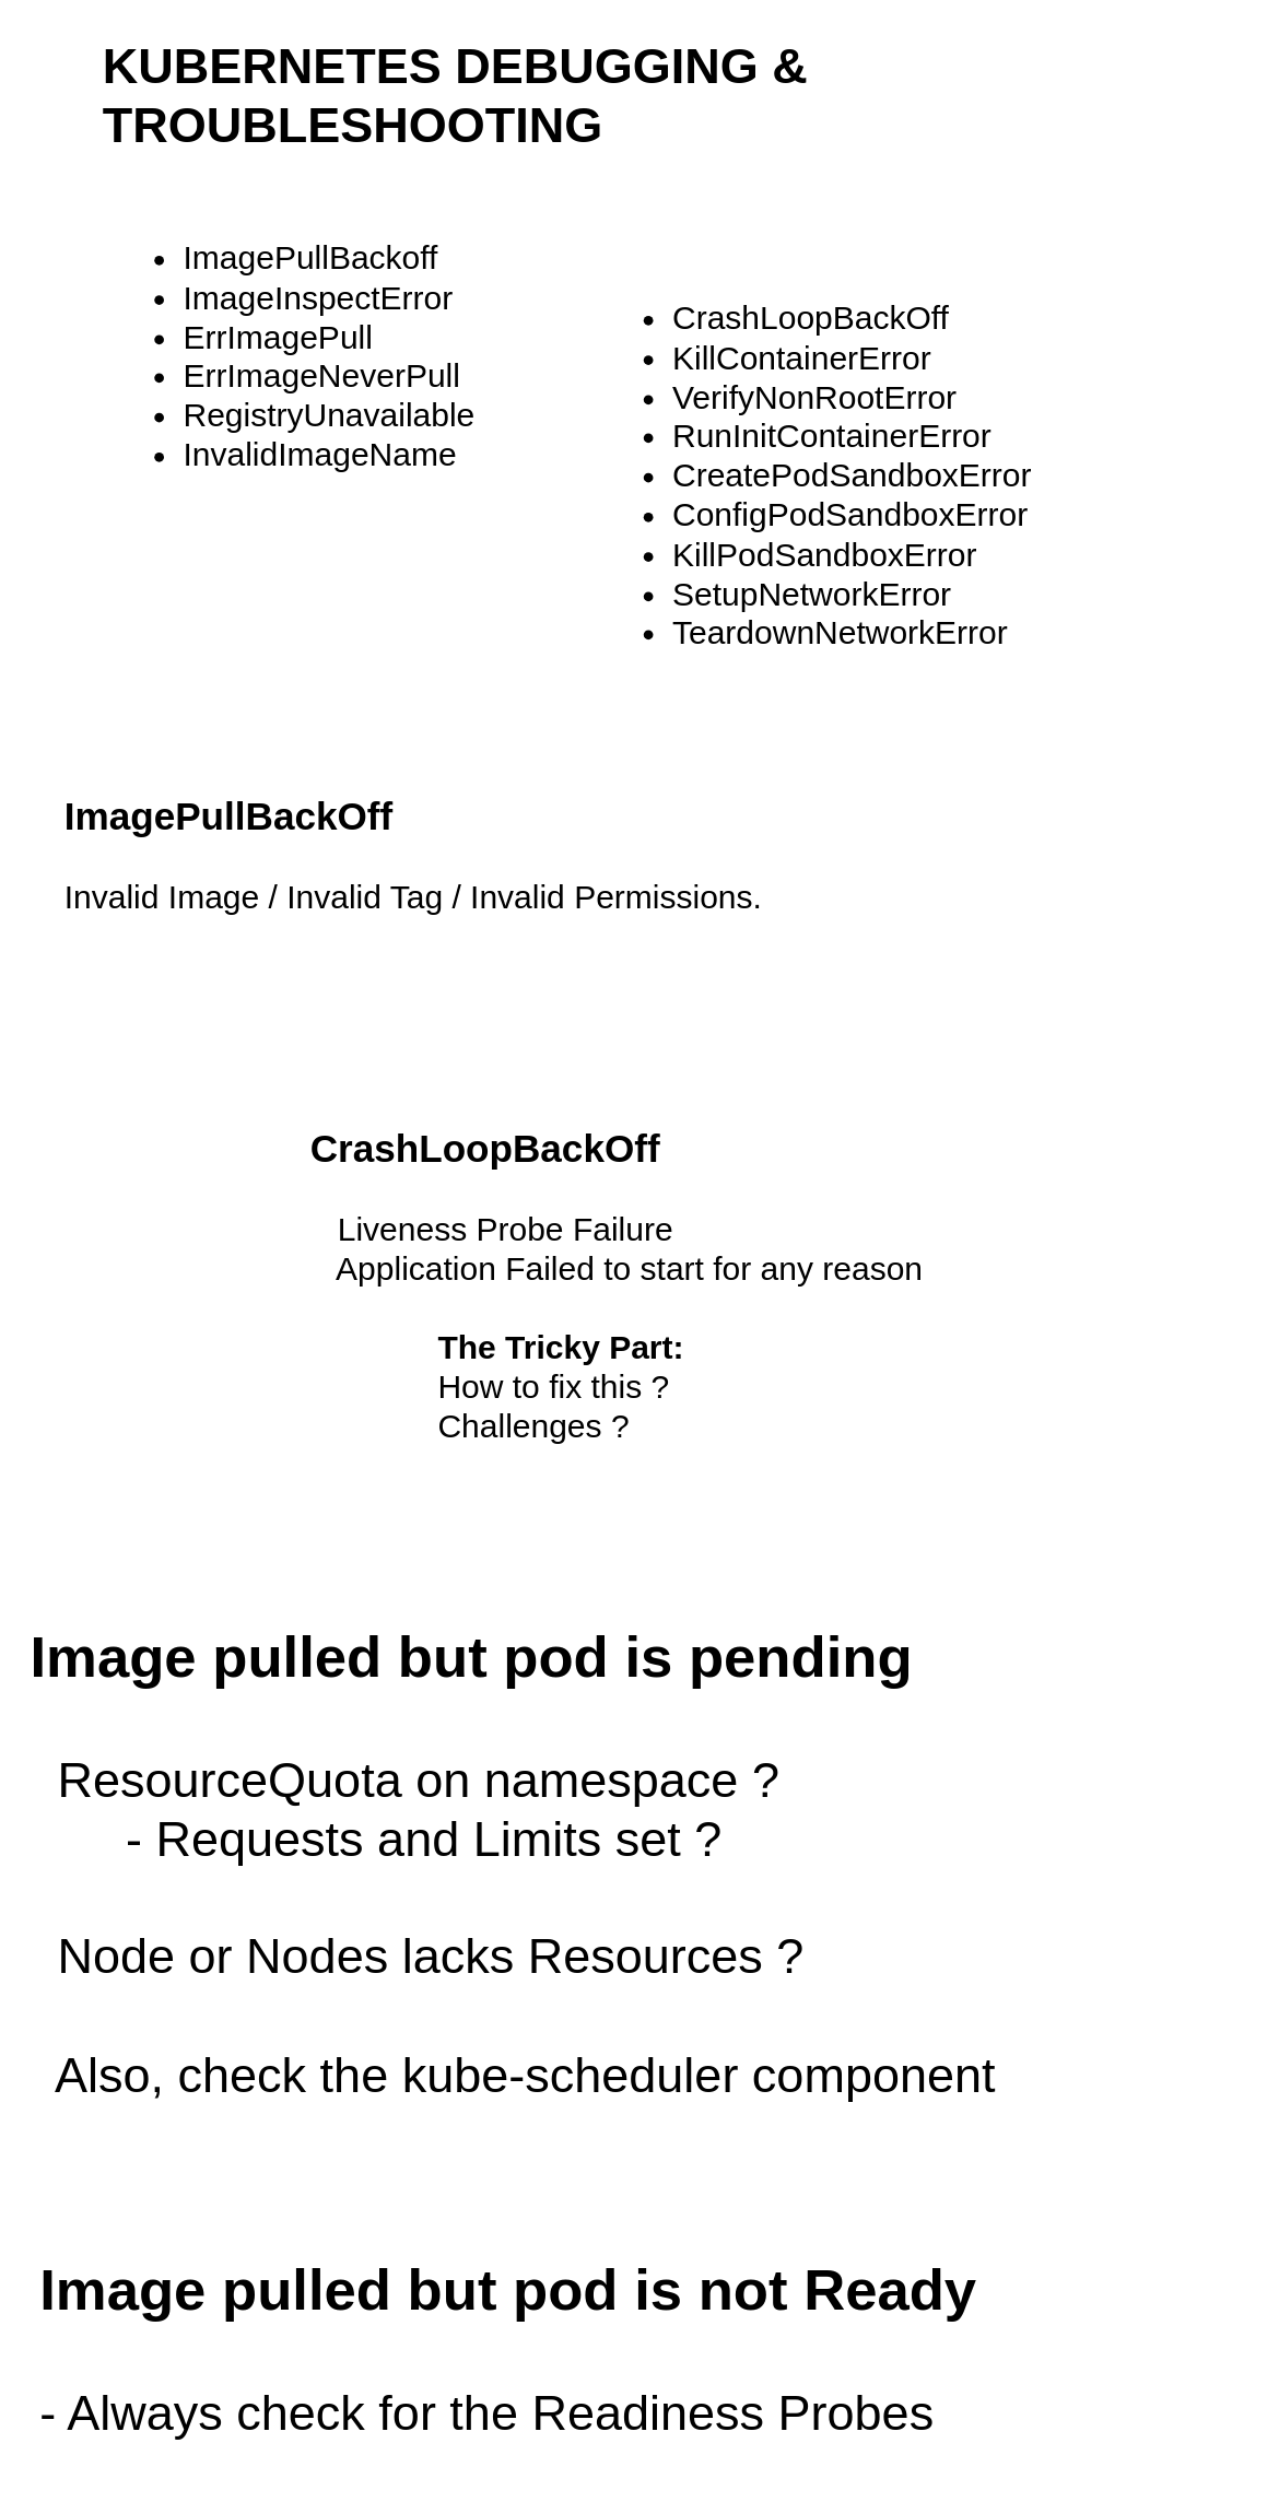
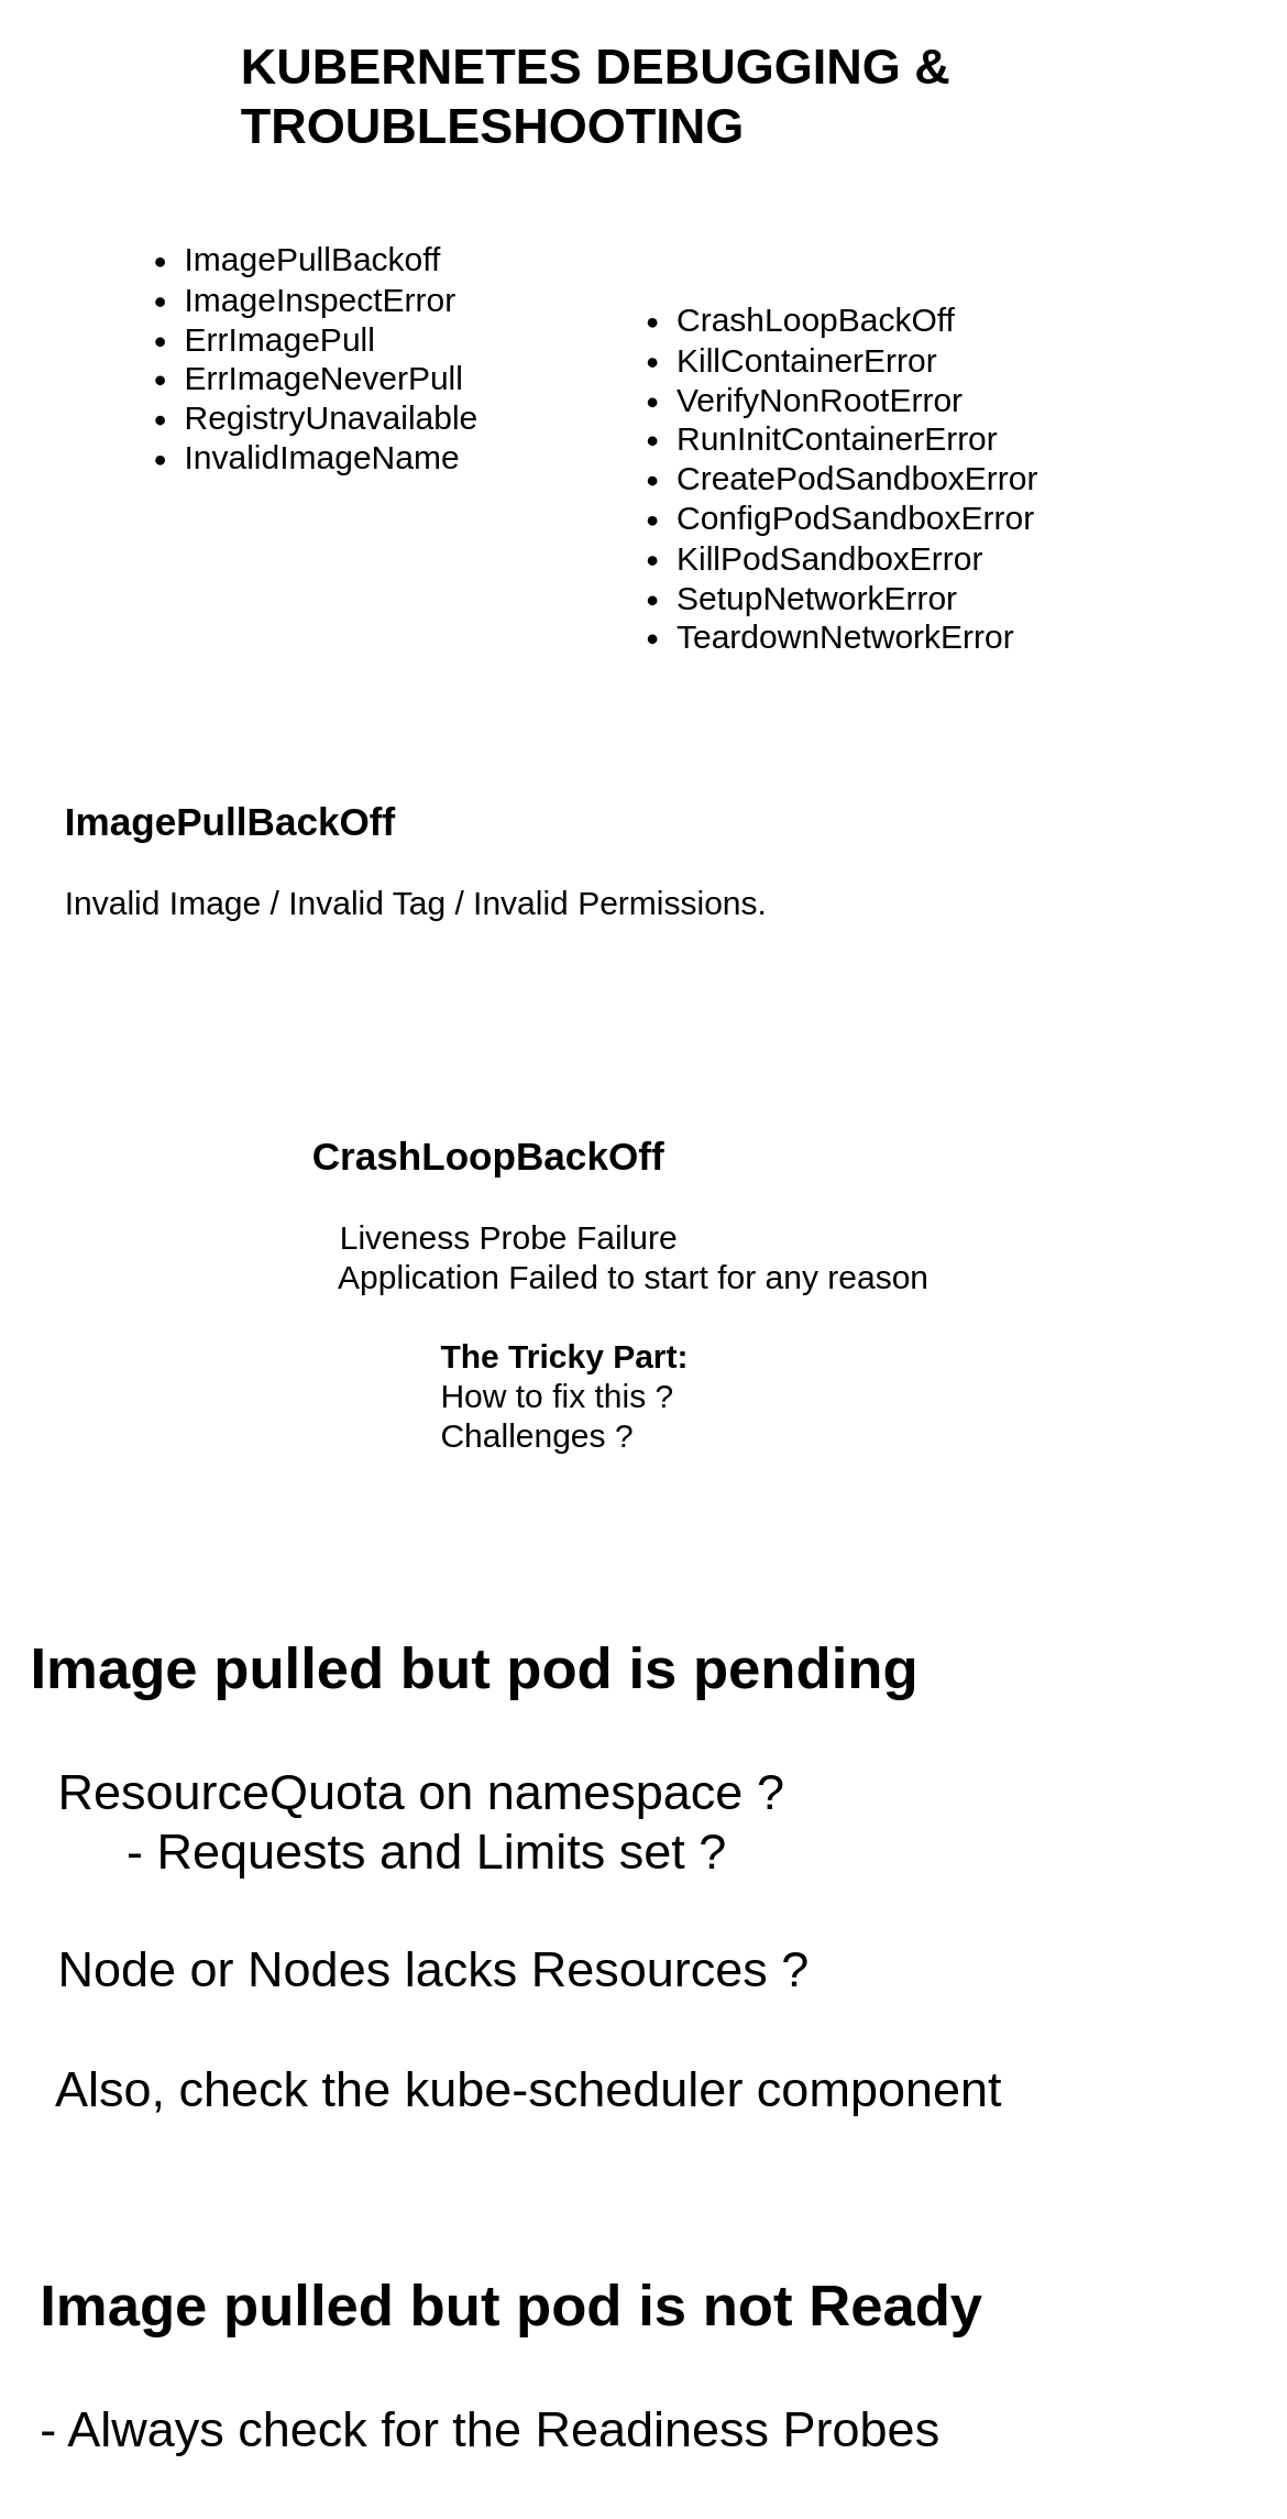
  <mxCell id="0" />
  <mxCell id="1" parent="0" />
  <mxCell id="2" value="&lt;ul&gt;&lt;li class=&quot;lh-copy f4 mv1 measure-wide&quot;&gt;ImagePullBackoff&lt;/li&gt;&lt;li class=&quot;lh-copy f4 mv1 measure-wide&quot;&gt;ImageInspectError&lt;/li&gt;&lt;li class=&quot;lh-copy f4 mv1 measure-wide&quot;&gt;ErrImagePull&lt;/li&gt;&lt;li class=&quot;lh-copy f4 mv1 measure-wide&quot;&gt;ErrImageNeverPull&lt;/li&gt;&lt;li class=&quot;lh-copy f4 mv1 measure-wide&quot;&gt;RegistryUnavailable&lt;/li&gt;&lt;li class=&quot;lh-copy f4 mv1 measure-wide&quot;&gt;InvalidImageName&lt;/li&gt;&lt;/ul&gt;" style="text;whiteSpace=wrap;html=1;fontSize=24;" parent="1" vertex="1"><mxGeometry x="92" y="144" width="281" height="261" as="geometry" /></mxCell>
  <mxCell id="3" value="&lt;ul&gt;&lt;li class=&quot;lh-copy f4 mv1 measure-wide&quot;&gt;CrashLoopBackOff&lt;/li&gt;&lt;li class=&quot;lh-copy f4 mv1 measure-wide&quot;&gt;KillContainerError&lt;/li&gt;&lt;li class=&quot;lh-copy f4 mv1 measure-wide&quot;&gt;VerifyNonRootError&lt;/li&gt;&lt;li class=&quot;lh-copy f4 mv1 measure-wide&quot;&gt;RunInitContainerError&lt;/li&gt;&lt;li class=&quot;lh-copy f4 mv1 measure-wide&quot;&gt;CreatePodSandboxError&lt;/li&gt;&lt;li class=&quot;lh-copy f4 mv1 measure-wide&quot;&gt;ConfigPodSandboxError&lt;/li&gt;&lt;li class=&quot;lh-copy f4 mv1 measure-wide&quot;&gt;KillPodSandboxError&lt;/li&gt;&lt;li class=&quot;lh-copy f4 mv1 measure-wide&quot;&gt;SetupNetworkError&lt;/li&gt;&lt;li class=&quot;lh-copy f4 mv1 measure-wide&quot;&gt;TeardownNetworkError&lt;/li&gt;&lt;/ul&gt;" style="text;whiteSpace=wrap;html=1;fontSize=24;" parent="1" vertex="1"><mxGeometry x="450" y="188" width="331" height="388" as="geometry" /></mxCell>
  <mxCell id="4" value="&lt;h3 id=&quot;imagepullbackoff&quot; class=&quot;f3 pt3&quot;&gt;ImagePullBackOff&lt;/h3&gt;Invalid Image / Invalid Tag / Invalid Permissions." style="text;whiteSpace=wrap;html=1;fontSize=24;" vertex="1" parent="1"><mxGeometry x="45" y="546" width="544" height="159" as="geometry" /></mxCell>
  <mxCell id="5" value="&lt;h3 id=&quot;crashloopbackoff&quot; class=&quot;f3 pt3&quot;&gt;CrashLoopBackOff&lt;/h3&gt;&lt;div&gt;&amp;nbsp;&amp;nbsp; Liveness Probe Failure&lt;/div&gt;&lt;div&gt;&amp;nbsp;&amp;nbsp; Application Failed to start for any reason&lt;br&gt;&lt;/div&gt;&lt;div&gt;&amp;nbsp; &lt;br&gt;&lt;/div&gt;&lt;div&gt;&lt;b&gt;&amp;nbsp;&amp;nbsp;&amp;nbsp;&amp;nbsp;&amp;nbsp;&amp;nbsp;&amp;nbsp;&amp;nbsp;&amp;nbsp;&amp;nbsp;&amp;nbsp;&amp;nbsp;&amp;nbsp; The Tricky Part:&lt;/b&gt;&lt;/div&gt;&lt;div&gt;&amp;nbsp; &amp;nbsp; &amp;nbsp; &amp;nbsp; &amp;nbsp; &amp;nbsp; &amp;nbsp; How to fix this ?&lt;br&gt;&amp;nbsp;&amp;nbsp;&amp;nbsp;&amp;nbsp;&amp;nbsp;&amp;nbsp;&amp;nbsp;&amp;nbsp;&amp;nbsp;&amp;nbsp;&amp;nbsp;&amp;nbsp;&amp;nbsp; Challenges ?&lt;b&gt;&lt;br&gt;&lt;/b&gt;&lt;/div&gt;&lt;div&gt;&lt;b&gt;&amp;nbsp; &lt;br&gt;&lt;/b&gt;&lt;/div&gt;&lt;div&gt;&lt;br&gt;&lt;/div&gt;" style="text;whiteSpace=wrap;html=1;fontSize=24;" vertex="1" parent="1"><mxGeometry x="225" y="789" width="483" height="333" as="geometry" /></mxCell>
- <mxCell id="6" value="&lt;font style=&quot;font-size: 36px;&quot;&gt;&lt;b&gt;KUBERNETES DEBUGGING &amp;amp; TROUBLESHOOTING&lt;/b&gt;&lt;/font&gt;" style="text;whiteSpace=wrap;html=1;fontSize=24;" vertex="1" parent="1"><mxGeometry x="73" y="20" width="741" height="112" as="geometry" /></mxCell>
+ <mxCell id="6" value="&lt;font style=&quot;font-size: 36px;&quot;&gt;&lt;b&gt;KUBERNETES DEBUGGING &amp;amp; TROUBLESHOOTING&lt;/b&gt;&lt;/font&gt;" style="text;whiteSpace=wrap;html=1;fontSize=24;" vertex="1" parent="1"><mxGeometry x="173" y="20" width="741" height="112" as="geometry" /></mxCell>
  <mxCell id="7" value="&lt;h3 id=&quot;crashloopbackoff&quot; class=&quot;f3 pt3&quot;&gt;Image pulled but pod is pending &lt;br&gt;&lt;/h3&gt;&lt;div&gt;&amp;nbsp; ResourceQuota on namespace ?&lt;/div&gt;&lt;div&gt;&amp;nbsp;&amp;nbsp;&amp;nbsp;&amp;nbsp;&amp;nbsp;&amp;nbsp; - Requests and Limits set ?&lt;/div&gt;&lt;div&gt;&lt;br&gt;&lt;/div&gt;&lt;div&gt;&amp;nbsp; Node or Nodes lacks Resources ?&lt;/div&gt;&lt;div&gt;&lt;br&gt;&lt;/div&gt;&lt;div&gt;&amp;nbsp; Also, check the kube-scheduler component&lt;br&gt;&lt;/div&gt;&lt;div&gt;&lt;b&gt;&amp;nbsp; &lt;br&gt;&lt;/b&gt;&lt;/div&gt;&lt;div&gt;&lt;br&gt;&lt;/div&gt;" style="text;whiteSpace=wrap;html=1;fontSize=36;" vertex="1" parent="1"><mxGeometry x="20" y="1139" width="812" height="546" as="geometry" /></mxCell>
  <mxCell id="8" value="&lt;h3 id=&quot;crashloopbackoff&quot; class=&quot;f3 pt3&quot;&gt;Image pulled but pod is not Ready &lt;br&gt;&lt;/h3&gt;&lt;div&gt;- Always check for the Readiness Probes&lt;br&gt;&lt;/div&gt;" style="text;whiteSpace=wrap;html=1;fontSize=36;" vertex="1" parent="1"><mxGeometry x="27" y="1602" width="805" height="207" as="geometry" /></mxCell>
